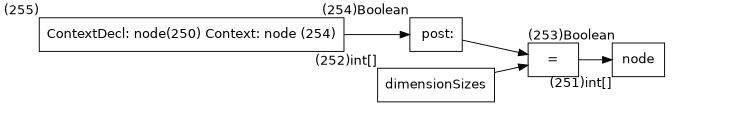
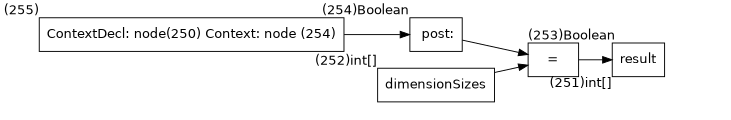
  digraph {
    fontname="DejaVu Sans"
    rankdir=LR
    node [fontname="DejaVu Sans" shape=box]
    edge [fontname="DejaVu Sans"]
    n1 [label="ContextDecl: node(250) Context: node (254)" xlabel="(255)"]
    n2 [label=" post:" xlabel="(254)Boolean"]
    n3 [label="=" xlabel="(253)Boolean"]
-   n4 [label="node" xlabel="(251)int[]"]
+   n4 [label=result xlabel="(251)int[]"]
    n5 [label=dimensionSizes xlabel="(252)int[]"]
    n1 -> n2
    n2 -> n3
    n3 -> n4
    n5 -> n3
  }
